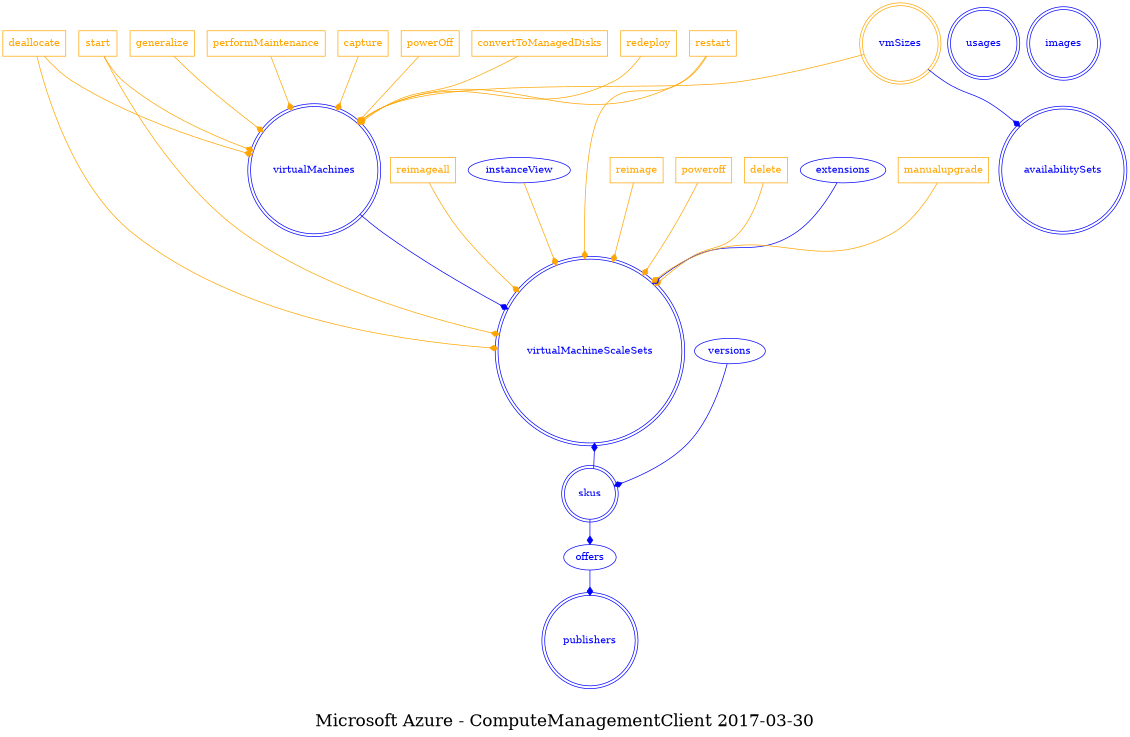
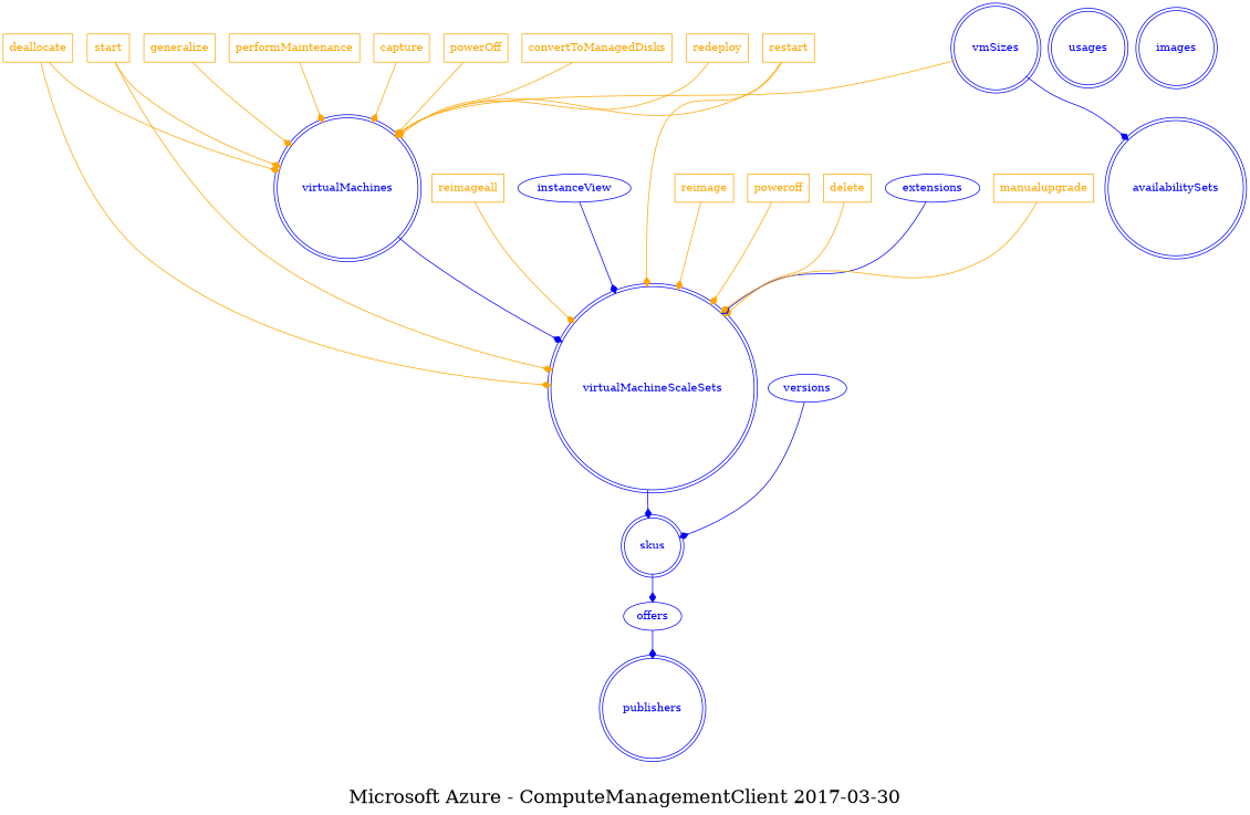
  digraph {
    fontsize=24
    label="Microsoft Azure - ComputeManagementClient 2017-03-30"
    splines=true
    node [color=orange fontcolor=orange shape=box]
    edge [arrowhead=diamond arrowtail=none color=orange fontcolor=orange]
    virtualMachines [color=blue fontcolor=blue shape=doublecircle]
    virtualMachineScaleSets [color=blue fontcolor=blue shape=doublecircle]
    publishers [color=blue fontcolor=blue shape=doublecircle]
-   vmSizes [fontcolor=blue shape=doublecircle]
+   vmSizes [color=blue fontcolor=blue shape=doublecircle]
    availabilitySets [color=blue fontcolor=blue shape=doublecircle]
    usages [color=blue fontcolor=blue shape=doublecircle]
    skus [color=blue fontcolor=blue shape=doublecircle]
    offers [color=blue fontcolor=blue shape=ellipse]
    images [color=blue fontcolor=blue shape=doublecircle]
    versions [color=blue fontcolor=blue shape=ellipse]
    deallocate
    start
    reimageall
    instanceView [color=blue fontcolor=blue shape=ellipse]
    restart
    reimage
    poweroff
    delete
    extensions [color=blue fontcolor=blue shape=ellipse]
    manualupgrade
    generalize
    performMaintenance
    capture
    powerOff
    convertToManagedDisks
    redeploy
    virtualMachines -> virtualMachineScaleSets [color=blue fontcolor=blue]
    vmSizes -> virtualMachines [fontcolor=blue]
    vmSizes -> availabilitySets [color=blue fontcolor=blue]
-   skus -> virtualMachineScaleSets [color=blue fontcolor=blue]
+   virtualMachineScaleSets -> skus [color=blue fontcolor=blue]
    skus -> offers [color=blue fontcolor=blue]
    offers -> publishers [color=blue fontcolor=blue]
    versions -> skus [color=blue fontcolor=blue]
    deallocate -> virtualMachines
    deallocate -> virtualMachineScaleSets
    start -> virtualMachines
    start -> virtualMachineScaleSets
    reimageall -> virtualMachineScaleSets
-   instanceView -> virtualMachineScaleSets [fontcolor=blue]
+   instanceView -> virtualMachineScaleSets [color=blue fontcolor=blue]
    restart -> virtualMachines
    restart -> virtualMachineScaleSets
    reimage -> virtualMachineScaleSets
    poweroff -> virtualMachineScaleSets
    delete -> virtualMachineScaleSets
    extensions -> virtualMachineScaleSets [color=blue fontcolor=blue]
    manualupgrade -> virtualMachineScaleSets
    generalize -> virtualMachines
    performMaintenance -> virtualMachines
    capture -> virtualMachines
    powerOff -> virtualMachines
    convertToManagedDisks -> virtualMachines
    redeploy -> virtualMachines
  }
